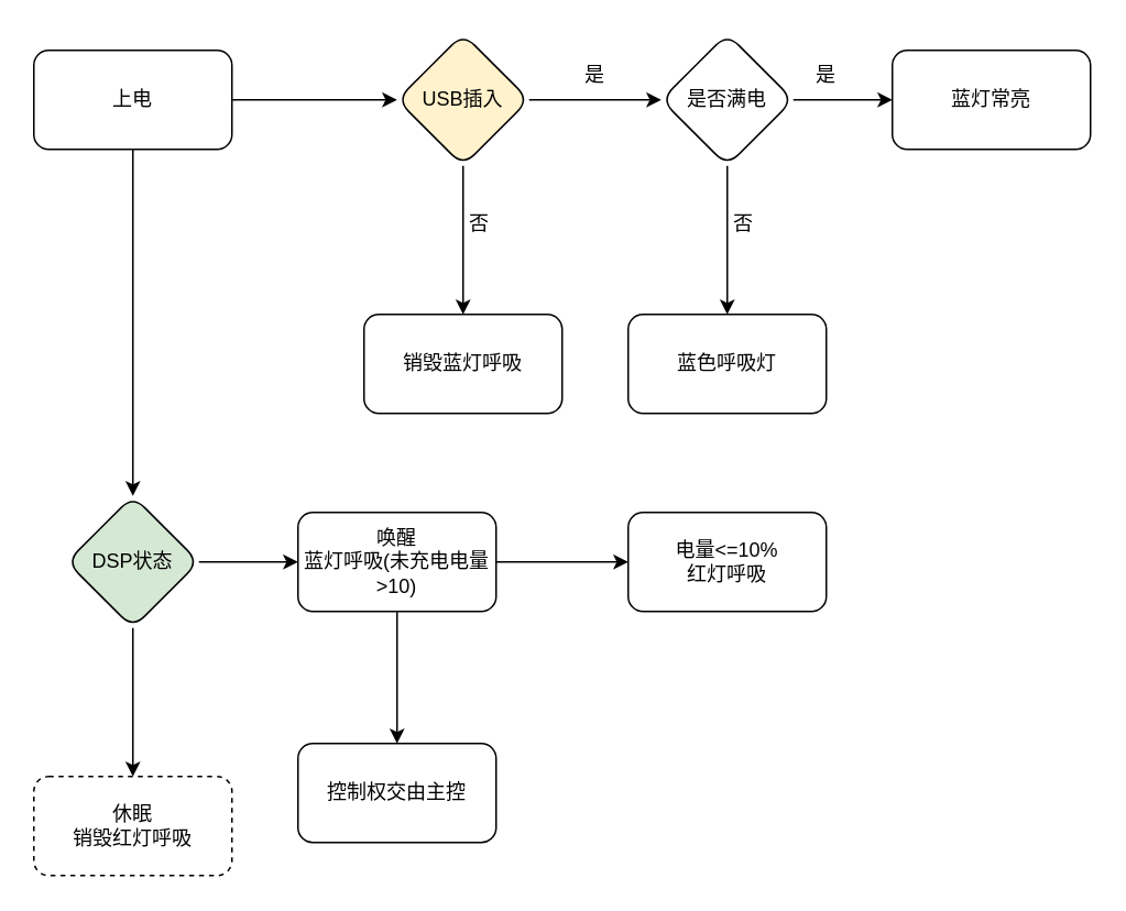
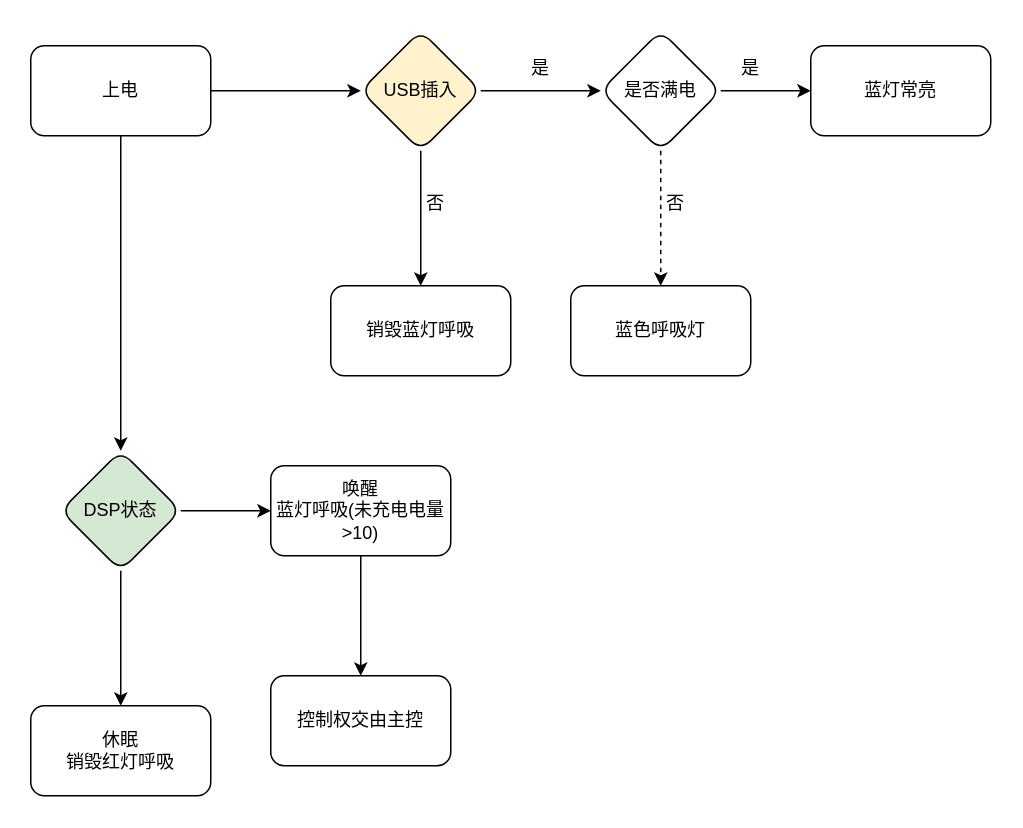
  <mxCell id="0" />
  <mxCell id="1" parent="0" />
  <mxCell id="2" value="" style="edgeStyle=orthogonalEdgeStyle;rounded=0;orthogonalLoop=1;jettySize=auto;html=1;" edge="1" parent="1" source="4" target="7"><mxGeometry relative="1" as="geometry" /></mxCell>
  <mxCell id="3" value="" style="edgeStyle=orthogonalEdgeStyle;rounded=0;orthogonalLoop=1;jettySize=auto;html=1;" edge="1" parent="1" source="4" target="20"><mxGeometry relative="1" as="geometry" /></mxCell>
  <mxCell id="4" value="上电" style="rounded=1;whiteSpace=wrap;html=1;" vertex="1" parent="1"><mxGeometry x="20" y="30" width="120" height="60" as="geometry" /></mxCell>
  <mxCell id="5" value="" style="edgeStyle=orthogonalEdgeStyle;rounded=0;orthogonalLoop=1;jettySize=auto;html=1;" edge="1" parent="1" source="7" target="10"><mxGeometry relative="1" as="geometry" /></mxCell>
  <mxCell id="6" value="" style="edgeStyle=orthogonalEdgeStyle;rounded=0;orthogonalLoop=1;jettySize=auto;html=1;" edge="1" parent="1" source="7" target="15"><mxGeometry relative="1" as="geometry" /></mxCell>
  <mxCell id="7" value="USB插入" style="rhombus;whiteSpace=wrap;html=1;rounded=1;fillColor=#fff2cc;" vertex="1" parent="1"><mxGeometry x="240" y="20" width="80" height="80" as="geometry" /></mxCell>
  <mxCell id="8" value="" style="edgeStyle=orthogonalEdgeStyle;rounded=0;orthogonalLoop=1;jettySize=auto;html=1;" edge="1" parent="1" source="10" target="11"><mxGeometry relative="1" as="geometry" /></mxCell>
- <mxCell id="9" value="" style="edgeStyle=orthogonalEdgeStyle;rounded=0;orthogonalLoop=1;jettySize=auto;html=1;" edge="1" parent="1" source="10" target="12"><mxGeometry relative="1" as="geometry" /></mxCell>
+ <mxCell id="9" value="" style="edgeStyle=orthogonalEdgeStyle;rounded=0;orthogonalLoop=1;jettySize=auto;html=1;dashed=1;" edge="1" parent="1" source="10" target="12"><mxGeometry relative="1" as="geometry" /></mxCell>
  <mxCell id="10" value="是否满电" style="rhombus;whiteSpace=wrap;html=1;rounded=1;" vertex="1" parent="1"><mxGeometry x="400" y="20" width="80" height="80" as="geometry" /></mxCell>
  <mxCell id="11" value="蓝灯常亮" style="whiteSpace=wrap;html=1;rounded=1;" vertex="1" parent="1"><mxGeometry x="540" y="30" width="120" height="60" as="geometry" /></mxCell>
  <mxCell id="12" value="蓝色呼吸灯" style="whiteSpace=wrap;html=1;rounded=1;" vertex="1" parent="1"><mxGeometry x="380" y="190" width="120" height="60" as="geometry" /></mxCell>
  <mxCell id="13" value="是" style="text;html=1;strokeColor=none;fillColor=none;align=center;verticalAlign=middle;whiteSpace=wrap;rounded=0;" vertex="1" parent="1"><mxGeometry x="330" y="30" width="60" height="30" as="geometry" /></mxCell>
  <mxCell id="14" value="是" style="text;html=1;strokeColor=none;fillColor=none;align=center;verticalAlign=middle;whiteSpace=wrap;rounded=0;" vertex="1" parent="1"><mxGeometry x="470" y="30" width="60" height="30" as="geometry" /></mxCell>
  <mxCell id="15" value="销毁蓝灯呼吸" style="whiteSpace=wrap;html=1;rounded=1;" vertex="1" parent="1"><mxGeometry x="220" y="190" width="120" height="60" as="geometry" /></mxCell>
  <mxCell id="16" value="否" style="text;html=1;strokeColor=none;fillColor=none;align=center;verticalAlign=middle;whiteSpace=wrap;rounded=0;" vertex="1" parent="1"><mxGeometry x="260" y="120" width="60" height="30" as="geometry" /></mxCell>
  <mxCell id="17" value="否" style="text;html=1;strokeColor=none;fillColor=none;align=center;verticalAlign=middle;whiteSpace=wrap;rounded=0;" vertex="1" parent="1"><mxGeometry x="420" y="120" width="60" height="30" as="geometry" /></mxCell>
  <mxCell id="18" value="" style="edgeStyle=orthogonalEdgeStyle;rounded=0;orthogonalLoop=1;jettySize=auto;html=1;" edge="1" parent="1" source="20" target="21"><mxGeometry relative="1" as="geometry" /></mxCell>
  <mxCell id="19" value="" style="edgeStyle=orthogonalEdgeStyle;rounded=0;orthogonalLoop=1;jettySize=auto;html=1;" edge="1" parent="1" source="20" target="24"><mxGeometry relative="1" as="geometry" /></mxCell>
  <mxCell id="20" value="DSP状态" style="rhombus;whiteSpace=wrap;html=1;rounded=1;fillColor=#d5e8d4;" vertex="1" parent="1"><mxGeometry x="40" y="300" width="80" height="80" as="geometry" /></mxCell>
- <mxCell id="21" value="休眠&lt;br&gt;销毁红灯呼吸" style="whiteSpace=wrap;html=1;rounded=1;dashed=1;" vertex="1" parent="1"><mxGeometry x="20" y="470" width="120" height="60" as="geometry" /></mxCell>
- <mxCell id="22" value="" style="edgeStyle=orthogonalEdgeStyle;rounded=0;orthogonalLoop=1;jettySize=auto;html=1;" edge="1" parent="1" source="24" target="25"><mxGeometry relative="1" as="geometry" /></mxCell>
+ <mxCell id="21" value="休眠&lt;br&gt;销毁红灯呼吸" style="whiteSpace=wrap;html=1;rounded=1;" vertex="1" parent="1"><mxGeometry x="20" y="470" width="120" height="60" as="geometry" /></mxCell>
  <mxCell id="23" value="" style="edgeStyle=orthogonalEdgeStyle;rounded=0;orthogonalLoop=1;jettySize=auto;html=1;" edge="1" parent="1" source="24" target="26"><mxGeometry relative="1" as="geometry" /></mxCell>
  <mxCell id="24" value="唤醒&lt;br&gt;蓝灯呼吸(未充电电量&amp;gt;10)" style="whiteSpace=wrap;html=1;rounded=1;" vertex="1" parent="1"><mxGeometry x="180" y="310" width="120" height="60" as="geometry" /></mxCell>
- <mxCell id="25" value="电量&amp;lt;=10%&lt;br&gt;红灯呼吸" style="whiteSpace=wrap;html=1;rounded=1;" vertex="1" parent="1"><mxGeometry x="380" y="310" width="120" height="60" as="geometry" /></mxCell>
  <mxCell id="26" value="控制权交由主控" style="whiteSpace=wrap;html=1;rounded=1;" vertex="1" parent="1"><mxGeometry x="180" y="450" width="120" height="60" as="geometry" /></mxCell>
